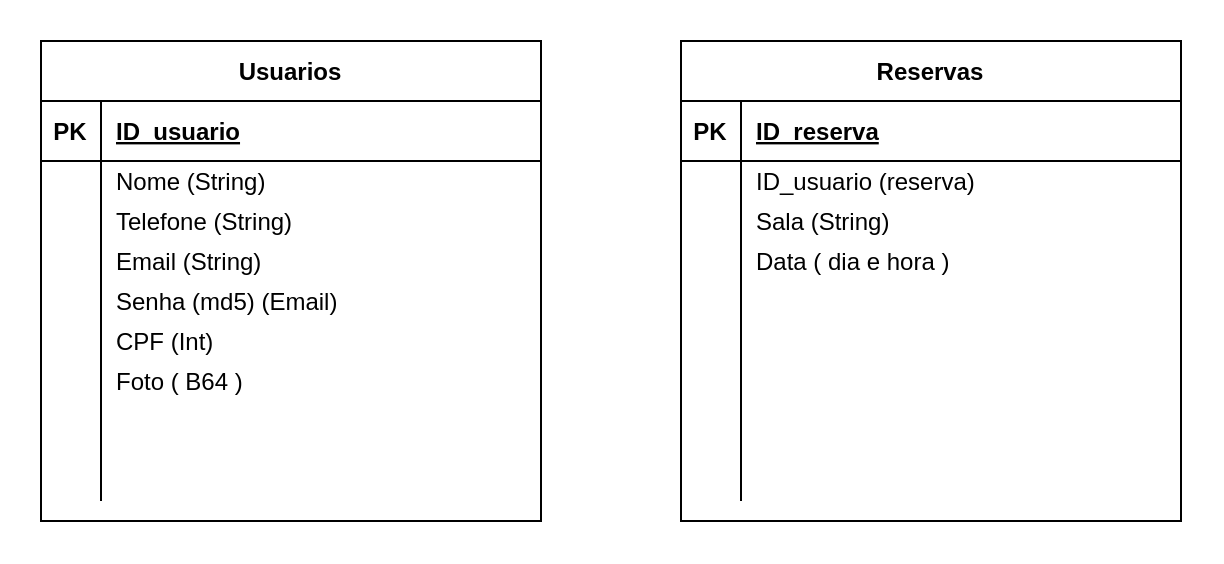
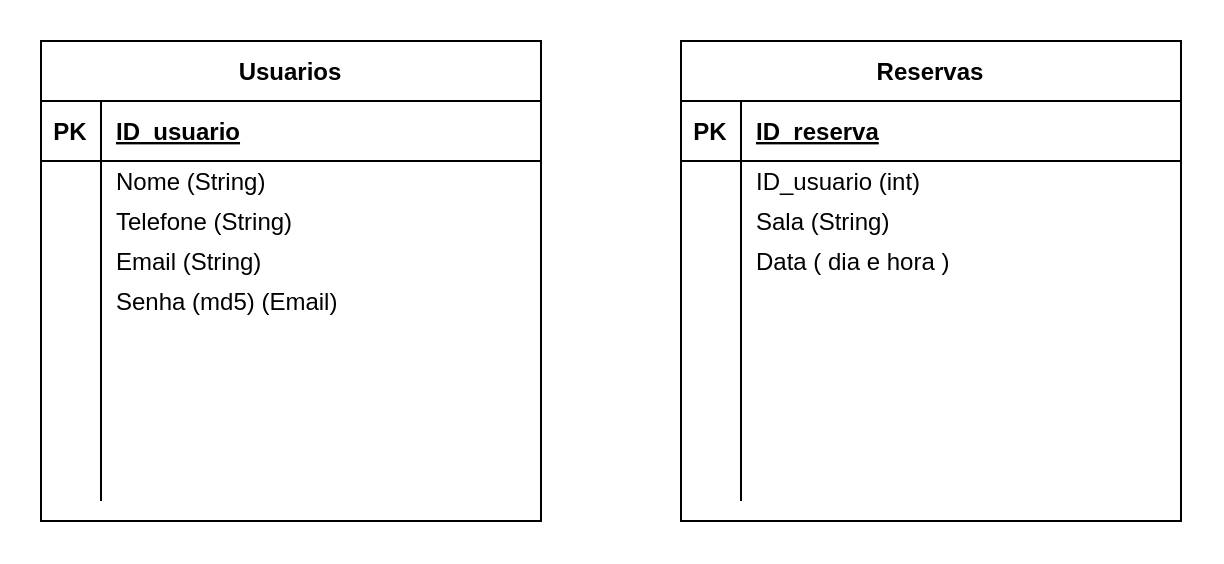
  <mxCell id="0" />
  <mxCell id="1" parent="0" />
  <mxCell id="2" value="Usuarios" style="shape=table;startSize=30;container=1;collapsible=1;childLayout=tableLayout;fixedRows=1;rowLines=0;fontStyle=1;align=center;resizeLast=1;" parent="1" vertex="1"><mxGeometry x="20" y="20" width="250" height="240" as="geometry" /></mxCell>
  <mxCell id="3" value="" style="shape=partialRectangle;collapsible=0;dropTarget=0;pointerEvents=0;fillColor=none;points=[[0,0.5],[1,0.5]];portConstraint=eastwest;top=0;left=0;right=0;bottom=1;" parent="2" vertex="1"><mxGeometry y="30" width="250" height="30" as="geometry" /></mxCell>
  <mxCell id="4" value="PK" style="shape=partialRectangle;overflow=hidden;connectable=0;fillColor=none;top=0;left=0;bottom=0;right=0;fontStyle=1;" parent="3" vertex="1"><mxGeometry width="30" height="30" as="geometry"><mxRectangle width="30" height="30" as="alternateBounds" /></mxGeometry></mxCell>
  <mxCell id="5" value="ID_usuario" style="shape=partialRectangle;overflow=hidden;connectable=0;fillColor=none;top=0;left=0;bottom=0;right=0;align=left;spacingLeft=6;fontStyle=5;" parent="3" vertex="1"><mxGeometry x="30" width="220" height="30" as="geometry"><mxRectangle width="220" height="30" as="alternateBounds" /></mxGeometry></mxCell>
  <mxCell id="6" value="" style="shape=partialRectangle;collapsible=0;dropTarget=0;pointerEvents=0;fillColor=none;points=[[0,0.5],[1,0.5]];portConstraint=eastwest;top=0;left=0;right=0;bottom=0;" parent="2" vertex="1"><mxGeometry y="60" width="250" height="20" as="geometry" /></mxCell>
  <mxCell id="7" value="" style="shape=partialRectangle;overflow=hidden;connectable=0;fillColor=none;top=0;left=0;bottom=0;right=0;" parent="6" vertex="1"><mxGeometry width="30" height="20" as="geometry"><mxRectangle width="30" height="20" as="alternateBounds" /></mxGeometry></mxCell>
  <mxCell id="8" value="Nome (String) " style="shape=partialRectangle;overflow=hidden;connectable=0;fillColor=none;top=0;left=0;bottom=0;right=0;align=left;spacingLeft=6;" parent="6" vertex="1"><mxGeometry x="30" width="220" height="20" as="geometry"><mxRectangle width="220" height="20" as="alternateBounds" /></mxGeometry></mxCell>
  <mxCell id="9" value="" style="endArrow=none;html=1;rounded=0;" parent="1" edge="1"><mxGeometry width="50" height="50" relative="1" as="geometry"><mxPoint x="50" y="250" as="sourcePoint" /><mxPoint x="50" y="90" as="targetPoint" /></mxGeometry></mxCell>
  <mxCell id="10" value="Telefone (String)" style="shape=partialRectangle;overflow=hidden;connectable=0;fillColor=none;top=0;left=0;bottom=0;right=0;align=left;spacingLeft=6;" parent="1" vertex="1"><mxGeometry x="50" y="100" width="220" height="20" as="geometry"><mxRectangle width="220" height="20" as="alternateBounds" /></mxGeometry></mxCell>
  <mxCell id="11" value="Email (String)" style="shape=partialRectangle;overflow=hidden;connectable=0;fillColor=none;top=0;left=0;bottom=0;right=0;align=left;spacingLeft=6;" parent="1" vertex="1"><mxGeometry x="50" y="120" width="220" height="20" as="geometry"><mxRectangle width="220" height="20" as="alternateBounds" /></mxGeometry></mxCell>
  <mxCell id="12" value="Senha (md5) (Email)" style="shape=partialRectangle;overflow=hidden;connectable=0;fillColor=none;top=0;left=0;bottom=0;right=0;align=left;spacingLeft=6;" parent="1" vertex="1"><mxGeometry x="50" y="140" width="220" height="20" as="geometry"><mxRectangle width="220" height="20" as="alternateBounds" /></mxGeometry></mxCell>
- <mxCell id="13" value="CPF (Int)" style="shape=partialRectangle;overflow=hidden;connectable=0;fillColor=none;top=0;left=0;bottom=0;right=0;align=left;spacingLeft=6;" parent="1" vertex="1"><mxGeometry x="50" y="160" width="220" height="20" as="geometry"><mxRectangle width="220" height="20" as="alternateBounds" /></mxGeometry></mxCell>
- <mxCell id="14" value="Foto ( B64 )" style="shape=partialRectangle;overflow=hidden;connectable=0;fillColor=none;top=0;left=0;bottom=0;right=0;align=left;spacingLeft=6;" parent="1" vertex="1"><mxGeometry x="50" y="180" width="220" height="20" as="geometry"><mxRectangle width="220" height="20" as="alternateBounds" /></mxGeometry></mxCell>
  <mxCell id="15" value="Reservas" style="shape=table;startSize=30;container=1;collapsible=1;childLayout=tableLayout;fixedRows=1;rowLines=0;fontStyle=1;align=center;resizeLast=1;" vertex="1" parent="1"><mxGeometry x="340" y="20" width="250" height="240" as="geometry" /></mxCell>
  <mxCell id="16" value="" style="shape=partialRectangle;collapsible=0;dropTarget=0;pointerEvents=0;fillColor=none;points=[[0,0.5],[1,0.5]];portConstraint=eastwest;top=0;left=0;right=0;bottom=1;" vertex="1" parent="15"><mxGeometry y="30" width="250" height="30" as="geometry" /></mxCell>
  <mxCell id="17" value="PK" style="shape=partialRectangle;overflow=hidden;connectable=0;fillColor=none;top=0;left=0;bottom=0;right=0;fontStyle=1;" vertex="1" parent="16"><mxGeometry width="30" height="30" as="geometry"><mxRectangle width="30" height="30" as="alternateBounds" /></mxGeometry></mxCell>
  <mxCell id="18" value="ID_reserva" style="shape=partialRectangle;overflow=hidden;connectable=0;fillColor=none;top=0;left=0;bottom=0;right=0;align=left;spacingLeft=6;fontStyle=5;" vertex="1" parent="16"><mxGeometry x="30" width="220" height="30" as="geometry"><mxRectangle width="220" height="30" as="alternateBounds" /></mxGeometry></mxCell>
  <mxCell id="19" value="" style="shape=partialRectangle;collapsible=0;dropTarget=0;pointerEvents=0;fillColor=none;points=[[0,0.5],[1,0.5]];portConstraint=eastwest;top=0;left=0;right=0;bottom=0;" vertex="1" parent="15"><mxGeometry y="60" width="250" height="20" as="geometry" /></mxCell>
  <mxCell id="20" value="" style="shape=partialRectangle;overflow=hidden;connectable=0;fillColor=none;top=0;left=0;bottom=0;right=0;" vertex="1" parent="19"><mxGeometry width="30" height="20" as="geometry"><mxRectangle width="30" height="20" as="alternateBounds" /></mxGeometry></mxCell>
- <mxCell id="21" value="ID_usuario (reserva)" style="shape=partialRectangle;overflow=hidden;connectable=0;fillColor=none;top=0;left=0;bottom=0;right=0;align=left;spacingLeft=6;" vertex="1" parent="19"><mxGeometry x="30" width="220" height="20" as="geometry"><mxRectangle width="220" height="20" as="alternateBounds" /></mxGeometry></mxCell>
+ <mxCell id="21" value="ID_usuario (int)" style="shape=partialRectangle;overflow=hidden;connectable=0;fillColor=none;top=0;left=0;bottom=0;right=0;align=left;spacingLeft=6;" vertex="1" parent="19"><mxGeometry x="30" width="220" height="20" as="geometry"><mxRectangle width="220" height="20" as="alternateBounds" /></mxGeometry></mxCell>
  <mxCell id="22" value="" style="endArrow=none;html=1;rounded=0;" edge="1" parent="1"><mxGeometry width="50" height="50" relative="1" as="geometry"><mxPoint x="370" y="250" as="sourcePoint" /><mxPoint x="370" y="90" as="targetPoint" /></mxGeometry></mxCell>
  <mxCell id="23" value="Sala (String)" style="shape=partialRectangle;overflow=hidden;connectable=0;fillColor=none;top=0;left=0;bottom=0;right=0;align=left;spacingLeft=6;" vertex="1" parent="1"><mxGeometry x="370" y="100" width="220" height="20" as="geometry"><mxRectangle width="220" height="20" as="alternateBounds" /></mxGeometry></mxCell>
  <mxCell id="24" value="Data ( dia e hora )" style="shape=partialRectangle;overflow=hidden;connectable=0;fillColor=none;top=0;left=0;bottom=0;right=0;align=left;spacingLeft=6;" vertex="1" parent="1"><mxGeometry x="370" y="120" width="220" height="20" as="geometry"><mxRectangle width="220" height="20" as="alternateBounds" /></mxGeometry></mxCell>
  <mxCell id="25" value="" style="shape=partialRectangle;overflow=hidden;connectable=0;fillColor=none;top=0;left=0;bottom=0;right=0;align=left;spacingLeft=6;" vertex="1" parent="1"><mxGeometry x="370" y="180" width="220" height="20" as="geometry"><mxRectangle width="220" height="20" as="alternateBounds" /></mxGeometry></mxCell>
